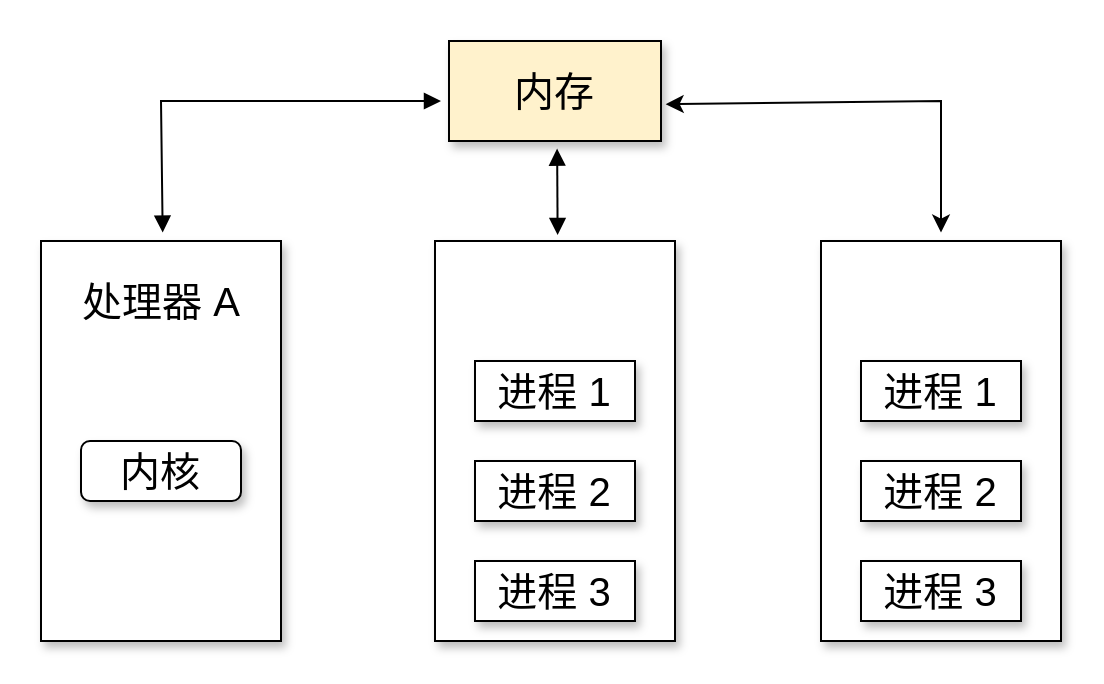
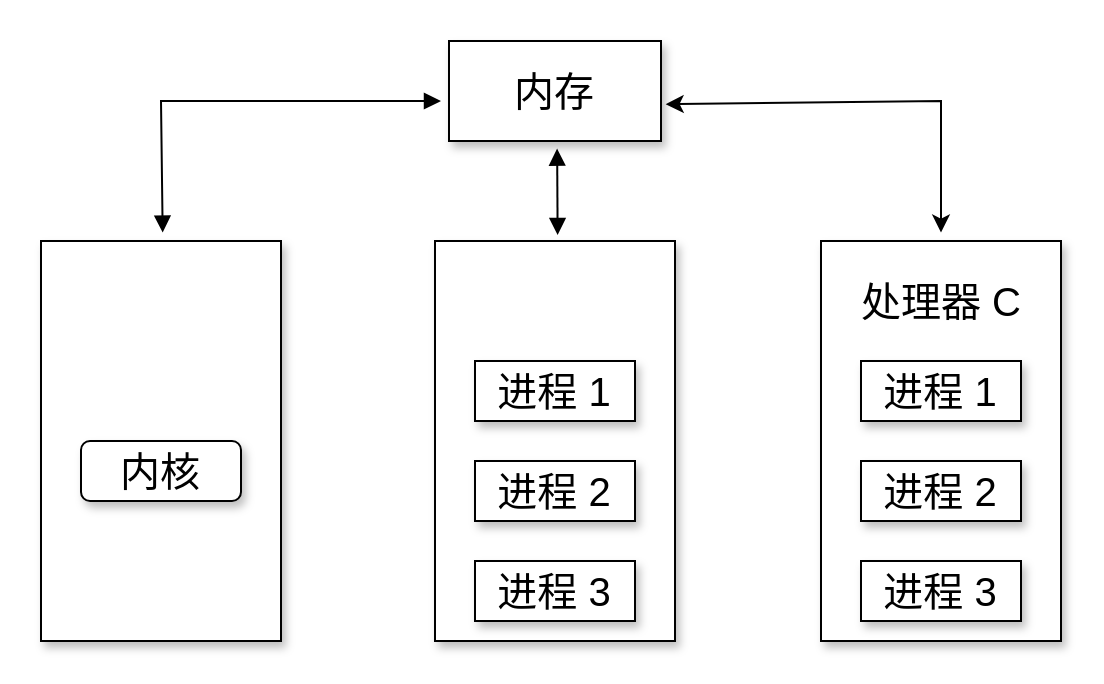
  <mxCell id="0" />
  <mxCell id="1" parent="0" />
- <mxCell id="2" value="内存" style="rounded=0;whiteSpace=wrap;html=1;fontSize=20;shadow=1;fillColor=#fff2cc;" vertex="1" parent="1"><mxGeometry x="224" y="20" width="106" height="50" as="geometry" /></mxCell>
+ <mxCell id="2" value="内存" style="rounded=0;whiteSpace=wrap;html=1;fontSize=20;shadow=1;" vertex="1" parent="1"><mxGeometry x="224" y="20" width="106" height="50" as="geometry" /></mxCell>
  <mxCell id="3" value="" style="rounded=0;whiteSpace=wrap;html=1;fontSize=20;shadow=1;" vertex="1" parent="1"><mxGeometry x="20" y="120" width="120" height="200" as="geometry" /></mxCell>
- <mxCell id="4" value="处理器 A" style="text;html=1;align=center;verticalAlign=middle;resizable=0;points=[];autosize=1;strokeColor=none;fillColor=none;fontSize=20;shadow=1;" vertex="1" parent="1"><mxGeometry x="30" y="130" width="100" height="40" as="geometry" /></mxCell>
  <mxCell id="5" value="内核" style="whiteSpace=wrap;html=1;fontSize=20;shadow=1;rounded=1;" vertex="1" parent="1"><mxGeometry x="40" y="220" width="80" height="30" as="geometry" /></mxCell>
  <mxCell id="6" value="" style="rounded=0;whiteSpace=wrap;html=1;fontSize=20;shadow=1;" vertex="1" parent="1"><mxGeometry x="217" y="120" width="120" height="200" as="geometry" /></mxCell>
  <mxCell id="7" value="进程 1" style="rounded=0;whiteSpace=wrap;html=1;fontSize=20;shadow=1;" vertex="1" parent="1"><mxGeometry x="237" y="180" width="80" height="30" as="geometry" /></mxCell>
  <mxCell id="8" value="进程 2" style="rounded=0;whiteSpace=wrap;html=1;fontSize=20;shadow=1;" vertex="1" parent="1"><mxGeometry x="237" y="230" width="80" height="30" as="geometry" /></mxCell>
  <mxCell id="9" value="进程 3" style="rounded=0;whiteSpace=wrap;html=1;fontSize=20;shadow=1;" vertex="1" parent="1"><mxGeometry x="237" y="280" width="80" height="30" as="geometry" /></mxCell>
  <mxCell id="10" value="" style="rounded=0;whiteSpace=wrap;html=1;fontSize=20;shadow=1;" vertex="1" parent="1"><mxGeometry x="410" y="120" width="120" height="200" as="geometry" /></mxCell>
+ <mxCell id="11" value="处理器 C" style="text;html=1;align=center;verticalAlign=middle;resizable=0;points=[];autosize=1;strokeColor=none;fillColor=none;fontSize=20;shadow=1;" vertex="1" parent="1"><mxGeometry x="420" y="130" width="100" height="40" as="geometry" /></mxCell>
  <mxCell id="12" value="进程 1" style="rounded=0;whiteSpace=wrap;html=1;fontSize=20;shadow=1;" vertex="1" parent="1"><mxGeometry x="430" y="180" width="80" height="30" as="geometry" /></mxCell>
  <mxCell id="13" value="进程 2" style="rounded=0;whiteSpace=wrap;html=1;fontSize=20;shadow=1;" vertex="1" parent="1"><mxGeometry x="430" y="230" width="80" height="30" as="geometry" /></mxCell>
  <mxCell id="14" value="进程 3" style="rounded=0;whiteSpace=wrap;html=1;fontSize=20;shadow=1;" vertex="1" parent="1"><mxGeometry x="430" y="280" width="80" height="30" as="geometry" /></mxCell>
  <mxCell id="15" value="" style="endArrow=block;startArrow=block;html=1;fontSize=20;rounded=0;startFill=1;endFill=1;exitX=0.507;exitY=-0.021;exitDx=0;exitDy=0;exitPerimeter=0;shadow=0;" edge="1" parent="1" source="3"><mxGeometry width="50" height="50" relative="1" as="geometry"><mxPoint x="80" y="110" as="sourcePoint" /><mxPoint x="220" y="50" as="targetPoint" /><Array as="points"><mxPoint x="80" y="50" /></Array></mxGeometry></mxCell>
  <mxCell id="16" value="" style="endArrow=classic;startArrow=classic;html=1;rounded=0;shadow=0;fontSize=20;exitX=1.022;exitY=0.632;exitDx=0;exitDy=0;exitPerimeter=0;entryX=0.5;entryY=-0.021;entryDx=0;entryDy=0;entryPerimeter=0;" edge="1" parent="1" source="2" target="10"><mxGeometry width="50" height="50" relative="1" as="geometry"><mxPoint x="340" y="50" as="sourcePoint" /><mxPoint x="480" y="110" as="targetPoint" /><Array as="points"><mxPoint x="470" y="50" /></Array></mxGeometry></mxCell>
  <mxCell id="17" value="" style="endArrow=block;startArrow=block;html=1;rounded=0;shadow=0;fontSize=20;exitX=0.511;exitY=-0.015;exitDx=0;exitDy=0;exitPerimeter=0;entryX=0.51;entryY=1.076;entryDx=0;entryDy=0;entryPerimeter=0;startFill=1;endFill=1;" edge="1" parent="1" source="6" target="2"><mxGeometry width="50" height="50" relative="1" as="geometry"><mxPoint x="230" y="130" as="sourcePoint" /><mxPoint x="280" y="80" as="targetPoint" /></mxGeometry></mxCell>
